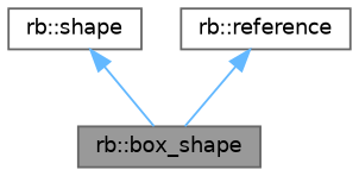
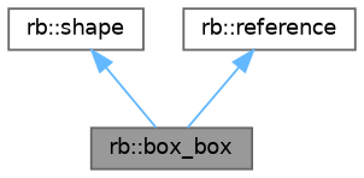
  digraph {
    node [color=gray40 fillcolor=white fontname=Helvetica fontsize=10 shape=box style=filled]
    edge [color=steelblue1 dir=back fontname=Helvetica fontsize=10 labelfontname=Helvetica labelfontsize=10 style=solid]
-   n1 [fillcolor=grey60 fontcolor=black height=0.2 label="rb::box_shape" width=0.4]
+   n1 [fillcolor=grey60 fontcolor=black height=0.2 label="rb::box_box" width=0.4]
    n2 [height=0.2 label="rb::shape" width=0.4]
    n3 [height=0.2 label="rb::reference" width=0.4]
    n2 -> n1
    n3 -> n1
  }
